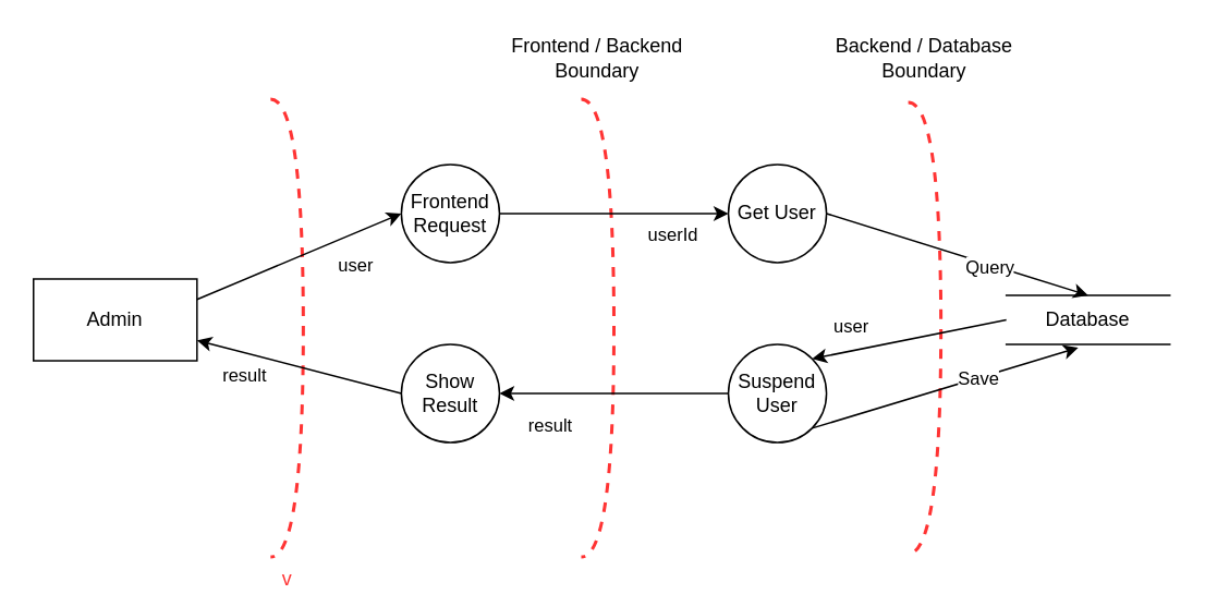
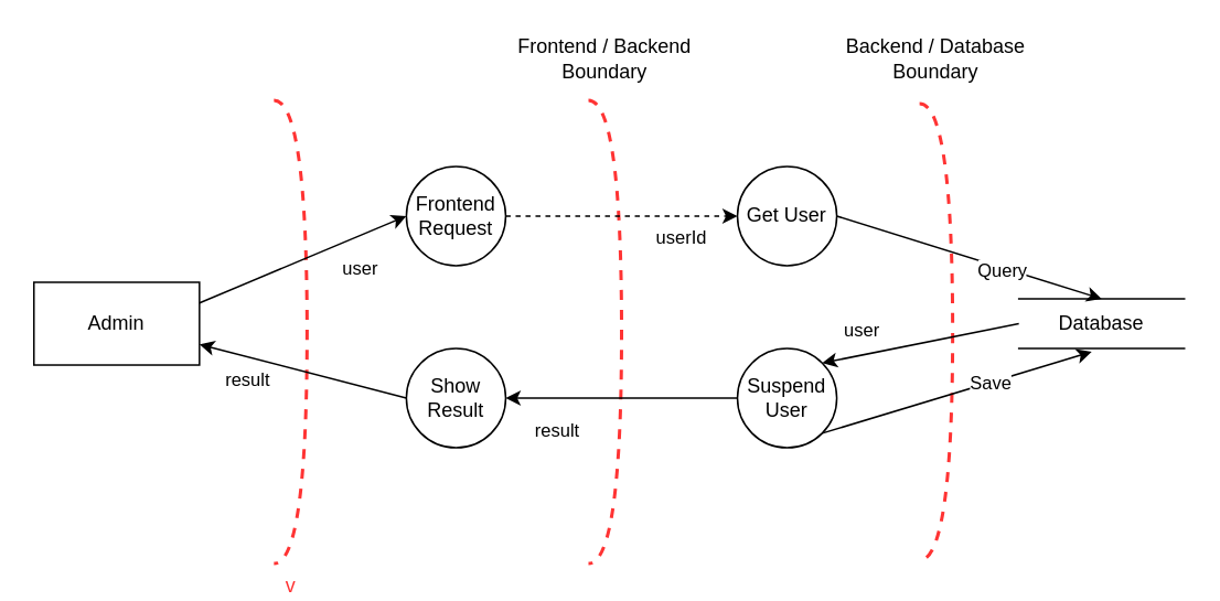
  <mxCell id="0" />
  <mxCell id="1" parent="0" />
  <mxCell id="2" value="Admin" style="html=1;dashed=0;whiteSpace=wrap;" parent="1" vertex="1"><mxGeometry x="20" y="170" width="100" height="50" as="geometry" /></mxCell>
  <mxCell id="3" value="v" style="shape=requiredInterface;html=1;verticalLabelPosition=bottom;dashed=1;strokeColor=#FF3333;strokeWidth=2;fillColor=none;fontColor=#FF3333;align=center;verticalAlign=top;labelPosition=center;" parent="1" vertex="1"><mxGeometry x="165" y="60" width="20" height="280" as="geometry" /></mxCell>
  <mxCell id="4" value="" style="shape=requiredInterface;html=1;verticalLabelPosition=bottom;dashed=1;strokeColor=#FF3333;strokeWidth=2;fillColor=none;fontColor=#FF3333;align=center;verticalAlign=top;labelPosition=center;" parent="1" vertex="1"><mxGeometry x="355" y="60" width="20" height="280" as="geometry" /></mxCell>
  <mxCell id="5" value="" style="shape=requiredInterface;html=1;verticalLabelPosition=bottom;dashed=1;strokeColor=#FF3333;strokeWidth=2;fillColor=none;fontColor=#FF3333;align=center;verticalAlign=top;labelPosition=center;" parent="1" vertex="1"><mxGeometry x="555" y="62" width="20" height="276" as="geometry" /></mxCell>
  <mxCell id="6" value="Database" style="html=1;dashed=0;whiteSpace=wrap;shape=partialRectangle;right=0;left=0;" parent="1" vertex="1"><mxGeometry x="615" y="180" width="100" height="30" as="geometry" /></mxCell>
  <mxCell id="7" value="Frontend / Backend Boundary" style="text;html=1;align=center;verticalAlign=middle;whiteSpace=wrap;rounded=0;" parent="1" vertex="1"><mxGeometry x="310" y="20" width="110" height="30" as="geometry" /></mxCell>
  <mxCell id="8" value="Backend / Database Boundary" style="text;html=1;align=center;verticalAlign=middle;whiteSpace=wrap;rounded=0;" parent="1" vertex="1"><mxGeometry x="505" y="20" width="120" height="30" as="geometry" /></mxCell>
  <mxCell id="9" value="Suspend User" style="shape=ellipse;html=1;dashed=0;whiteSpace=wrap;perimeter=ellipsePerimeter;" parent="1" vertex="1"><mxGeometry x="445" y="210" width="60" height="60" as="geometry" /></mxCell>
  <mxCell id="10" value="Frontend&lt;div&gt;Request&lt;/div&gt;" style="shape=ellipse;html=1;dashed=0;whiteSpace=wrap;perimeter=ellipsePerimeter;" parent="1" vertex="1"><mxGeometry x="245" y="100" width="60" height="60" as="geometry" /></mxCell>
  <mxCell id="11" value="Show Result" style="shape=ellipse;html=1;dashed=0;whiteSpace=wrap;perimeter=ellipsePerimeter;" parent="1" vertex="1"><mxGeometry x="245" y="210" width="60" height="60" as="geometry" /></mxCell>
  <mxCell id="12" value="" style="endArrow=classic;html=1;rounded=0;exitX=1;exitY=0.25;exitDx=0;exitDy=0;entryX=0;entryY=0.5;entryDx=0;entryDy=0;" parent="1" source="2" target="10" edge="1"><mxGeometry width="50" height="50" relative="1" as="geometry"><mxPoint x="125" y="202.5" as="sourcePoint" /><mxPoint x="255" y="130" as="targetPoint" /></mxGeometry></mxCell>
  <mxCell id="13" value="user" style="edgeLabel;html=1;align=center;verticalAlign=middle;resizable=0;points=[];" parent="12" vertex="1" connectable="0"><mxGeometry x="0.235" y="-1" relative="1" as="geometry"><mxPoint x="19" y="11" as="offset" /></mxGeometry></mxCell>
  <mxCell id="14" value="result" style="endArrow=classic;html=1;rounded=0;exitX=0;exitY=0.5;exitDx=0;exitDy=0;entryX=1;entryY=0.75;entryDx=0;entryDy=0;" parent="1" source="11" target="2" edge="1"><mxGeometry x="0.488" y="14" width="50" height="50" relative="1" as="geometry"><mxPoint x="195" y="360" as="sourcePoint" /><mxPoint x="125" y="210" as="targetPoint" /><mxPoint as="offset" /></mxGeometry></mxCell>
  <mxCell id="15" value="Get User" style="shape=ellipse;html=1;dashed=0;whiteSpace=wrap;perimeter=ellipsePerimeter;" parent="1" vertex="1"><mxGeometry x="445" y="100" width="60" height="60" as="geometry" /></mxCell>
- <mxCell id="16" value="" style="endArrow=classic;html=1;rounded=0;exitX=1;exitY=0.5;exitDx=0;exitDy=0;entryX=0;entryY=0.5;entryDx=0;entryDy=0;" parent="1" source="10" target="15" edge="1"><mxGeometry width="50" height="50" relative="1" as="geometry"><mxPoint x="335" y="210" as="sourcePoint" /><mxPoint x="385" y="160" as="targetPoint" /></mxGeometry></mxCell>
+ <mxCell id="16" value="" style="endArrow=classic;html=1;rounded=0;exitX=1;exitY=0.5;exitDx=0;exitDy=0;entryX=0;entryY=0.5;entryDx=0;entryDy=0;dashed=1;" parent="1" source="10" target="15" edge="1"><mxGeometry width="50" height="50" relative="1" as="geometry"><mxPoint x="335" y="210" as="sourcePoint" /><mxPoint x="385" y="160" as="targetPoint" /></mxGeometry></mxCell>
  <mxCell id="17" value="" style="endArrow=classic;html=1;rounded=0;exitX=1;exitY=0.5;exitDx=0;exitDy=0;entryX=0.5;entryY=0;entryDx=0;entryDy=0;" parent="1" source="15" target="6" edge="1"><mxGeometry width="50" height="50" relative="1" as="geometry"><mxPoint x="635" y="370" as="sourcePoint" /><mxPoint x="685" y="320" as="targetPoint" /></mxGeometry></mxCell>
  <mxCell id="18" value="Query" style="edgeLabel;html=1;align=center;verticalAlign=middle;resizable=0;points=[];" parent="17" vertex="1" connectable="0"><mxGeometry x="0.255" y="-1" relative="1" as="geometry"><mxPoint as="offset" /></mxGeometry></mxCell>
  <mxCell id="19" value="" style="endArrow=classic;html=1;rounded=0;exitX=0;exitY=0.5;exitDx=0;exitDy=0;entryX=1;entryY=0;entryDx=0;entryDy=0;" parent="1" source="6" target="9" edge="1"><mxGeometry width="50" height="50" relative="1" as="geometry"><mxPoint x="415" y="310" as="sourcePoint" /><mxPoint x="465" y="260" as="targetPoint" /></mxGeometry></mxCell>
  <mxCell id="20" value="user" style="edgeLabel;html=1;align=center;verticalAlign=middle;resizable=0;points=[];" parent="19" vertex="1" connectable="0"><mxGeometry x="0.433" y="-2" relative="1" as="geometry"><mxPoint x="-10" y="-12" as="offset" /></mxGeometry></mxCell>
  <mxCell id="21" value="" style="endArrow=classic;html=1;rounded=0;exitX=0;exitY=0.5;exitDx=0;exitDy=0;entryX=1;entryY=0.5;entryDx=0;entryDy=0;" parent="1" source="9" target="11" edge="1"><mxGeometry width="50" height="50" relative="1" as="geometry"><mxPoint x="425" y="305" as="sourcePoint" /><mxPoint x="395" y="390" as="targetPoint" /></mxGeometry></mxCell>
  <mxCell id="22" value="result" style="edgeLabel;html=1;align=center;verticalAlign=middle;resizable=0;points=[];" parent="21" vertex="1" connectable="0"><mxGeometry x="0.551" relative="1" as="geometry"><mxPoint x="-1" y="19" as="offset" /></mxGeometry></mxCell>
  <mxCell id="23" value="userId" style="edgeLabel;html=1;align=center;verticalAlign=middle;resizable=0;points=[];" parent="1" vertex="1" connectable="0"><mxGeometry x="393.996" y="131.005" as="geometry"><mxPoint x="17" y="11" as="offset" /></mxGeometry></mxCell>
  <mxCell id="24" value="" style="endArrow=classic;html=1;rounded=0;exitX=1;exitY=1;exitDx=0;exitDy=0;entryX=0.44;entryY=1.067;entryDx=0;entryDy=0;entryPerimeter=0;" parent="1" source="9" target="6" edge="1"><mxGeometry width="50" height="50" relative="1" as="geometry"><mxPoint x="545" y="420" as="sourcePoint" /><mxPoint x="615" y="240" as="targetPoint" /></mxGeometry></mxCell>
  <mxCell id="25" value="Save" style="edgeLabel;html=1;align=center;verticalAlign=middle;resizable=0;points=[];" parent="24" vertex="1" connectable="0"><mxGeometry x="0.249" relative="1" as="geometry"><mxPoint as="offset" /></mxGeometry></mxCell>
